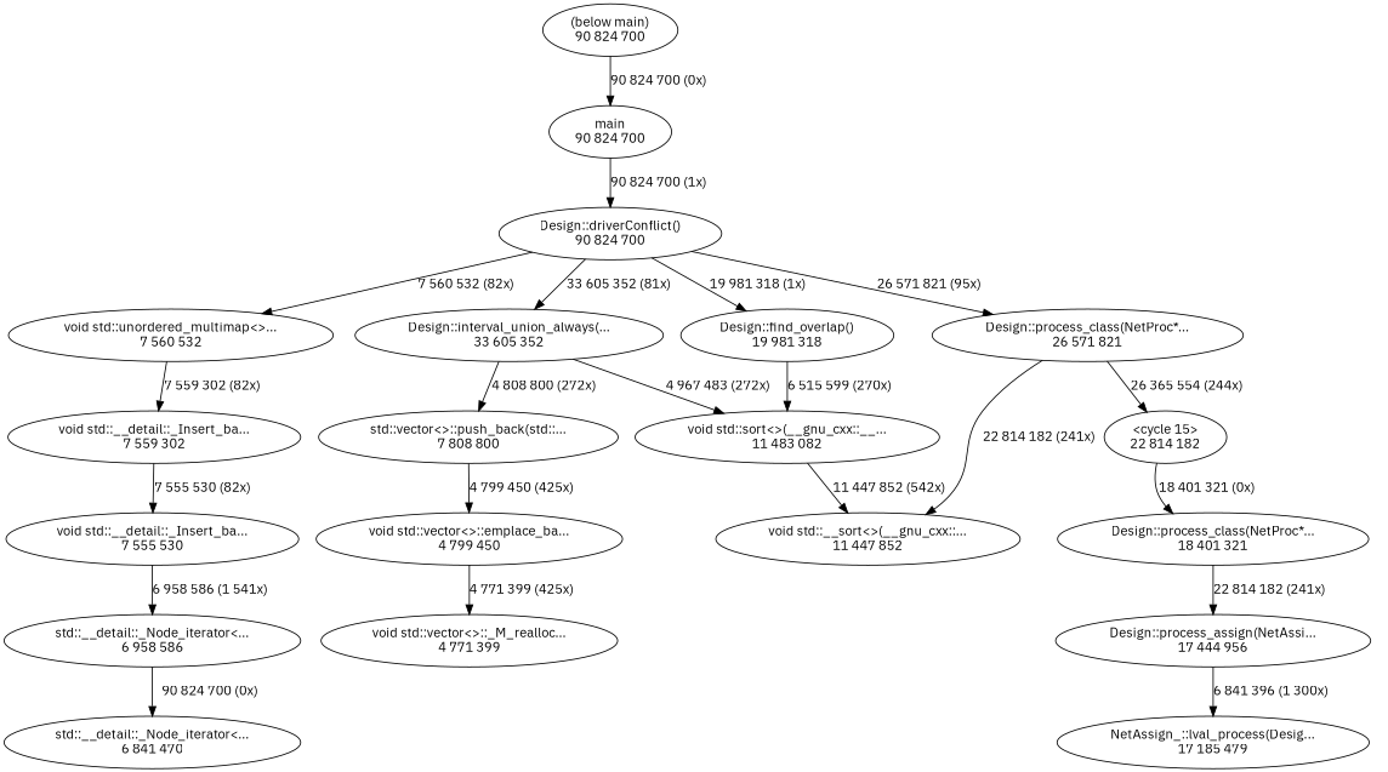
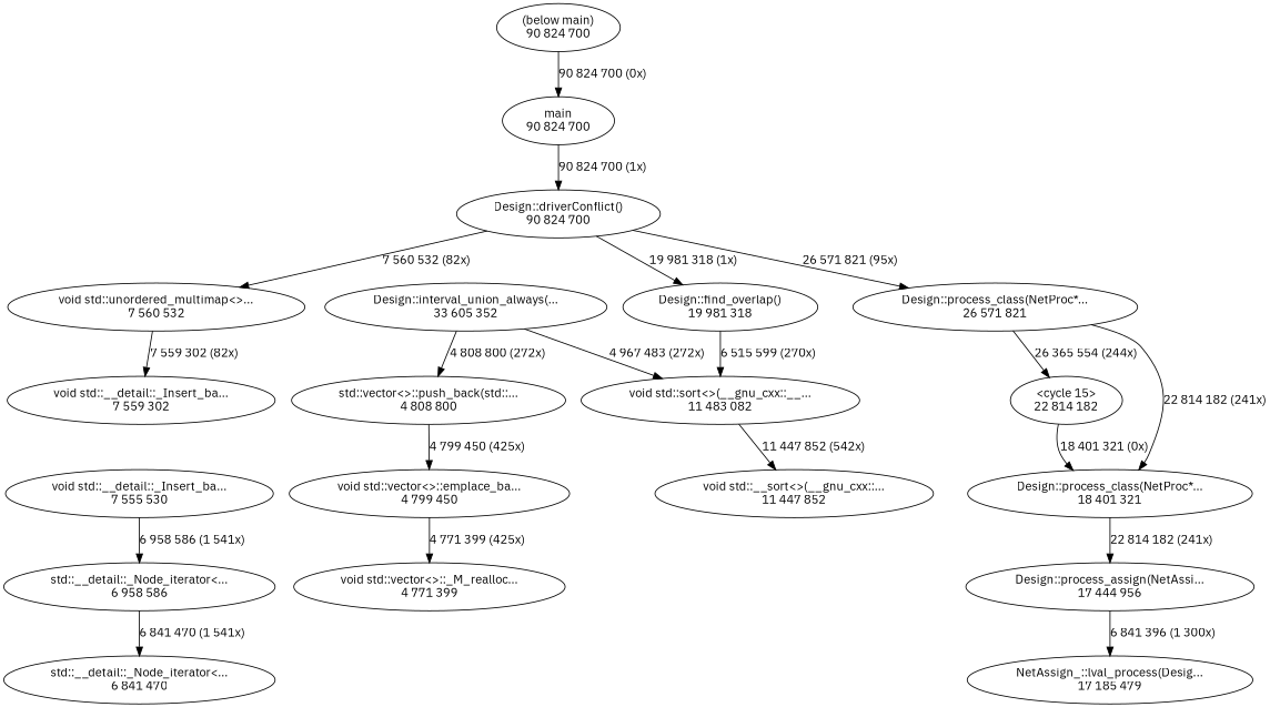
  digraph {
    fontname="IBM Plex Sans"
    node [fontname="IBM Plex Sans"]
    edge [fontname="IBM Plex Sans" weight=2]
    n1 [label="(below main)\n90 824 700"]
    n2 [label="main\n90 824 700"]
    n3 [label="Design::driverConflict()\n90 824 700"]
    n4 [label="Design::process_class(NetProc*...\n18 401 321"]
    n5 [label="Design::process_assign(NetAssi...\n17 444 956"]
    n6 [label="NetAssign_::lval_process(Desig...\n17 185 479"]
    n7 [label="void std::unordered_multimap<>...\n7 560 532"]
    n8 [label="void std::__detail::_Insert_ba...\n7 559 302"]
    n9 [label="void std::__detail::_Insert_ba...\n7 555 530"]
    n10 [label="std::__detail::_Node_iterator<...\n6 958 586"]
-   n11 [label="std::vector<>::push_back(std::...\n7 808 800"]
+   n11 [label="std::vector<>::push_back(std::...\n4 808 800"]
    n12 [label="void std::vector<>::emplace_ba...\n4 799 450"]
    n13 [label="void std::vector<>::_M_realloc...\n4 771 399"]
    n14 [label="std::__detail::_Node_iterator<...\n6 841 470"]
    n15 [label="Design::interval_union_always(...\n33 605 352"]
    n16 [label="void std::sort<>(__gnu_cxx::__...\n11 483 082"]
    n17 [label="void std::__sort<>(__gnu_cxx::...\n11 447 852"]
    n18 [label="Design::process_class(NetProc*...\n26 571 821"]
    n19 [label="<cycle 15>\n22 814 182"]
    n20 [label="Design::find_overlap()\n19 981 318"]
    n1 -> n2 [label="90 824 700 (0x)"]
    n2 -> n3 [label="90 824 700 (1x)"]
    n3 -> n7 [label="7 560 532 (82x)"]
-   n3 -> n15 [label="33 605 352 (81x)"]
    n3 -> n18 [label="26 571 821 (95x)"]
    n3 -> n20 [label="19 981 318 (1x)"]
    n4 -> n5 [label="22 814 182 (241x)"]
    n5 -> n6 [label="6 841 396 (1 300x)"]
    n7 -> n8 [label="7 559 302 (82x)"]
-   n8 -> n9 [label="7 555 530 (82x)"]
    n9 -> n10 [label="6 958 586 (1 541x)"]
-   n10 -> n14 [label="90 824 700 (0x)"]
+   n10 -> n14 [label="6 841 470 (1 541x)"]
    n11 -> n12 [label="4 799 450 (425x)"]
    n12 -> n13 [label="4 771 399 (425x)"]
    n15 -> n11 [label="4 808 800 (272x)"]
    n15 -> n16 [label="4 967 483 (272x)"]
    n16 -> n17 [label="11 447 852 (542x)"]
-   n18 -> n17 [label="22 814 182 (241x)"]
+   n18 -> n4 [label="22 814 182 (241x)"]
    n18 -> n19 [label="26 365 554 (244x)"]
    n19 -> n4 [label="18 401 321 (0x)"]
    n20 -> n16 [label="6 515 599 (270x)"]
  }
